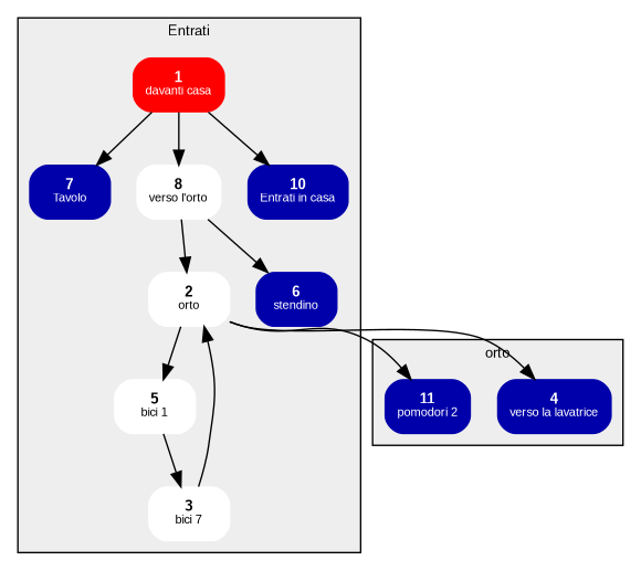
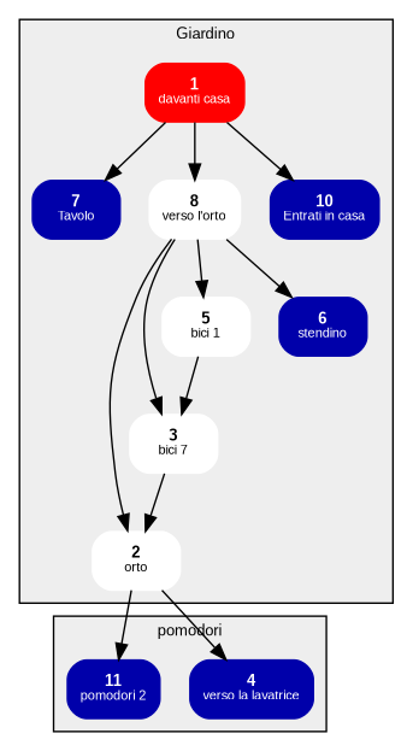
  digraph {
    fontname=arial
    fontsize=10
    node [color="#0000AA" fontcolor="#FFFFFF" fontname=arial fontsize=10 shape=box style="rounded,filled"]
    edge [fontname=arial fontsize=10]
    n1 [color="#FF0000" label=<<b>1</b><br /><font point-size="8">davanti casa</font>>]
    n2 [label=<<b>7</b><br /><font point-size="8">Tavolo</font>>]
    n3 [color=white label=<<b>8</b><br /><font point-size="8">verso l'orto</font>> fontcolor=""]
    n4 [label=<<b>10</b><br /><font point-size="8">Entrati in casa</font>>]
    n5 [color=white label=<<b>2</b><br /><font point-size="8">orto</font>> fontcolor=""]
    n6 [color=white label=<<b>3</b><br /><font point-size="8">bici 7</font>> fontcolor=""]
    n7 [color=white label=<<b>5</b><br /><font point-size="8">bici 1</font>> fontcolor=""]
    n8 [label=<<b>6</b><br /><font point-size="8">stendino</font>>]
    n9 [label=<<b>4</b><br /><font point-size="8">verso la lavatrice</font>>]
    n10 [label=<<b>11</b><br /><font point-size="8">pomodori 2</font>>]
    subgraph cluster_1 {
      color=black
      fillcolor="#EEEEEE"
-     label=Entrati
+     label=Giardino
      labelfontname=arial
      labelfontsize=14
      style=filled
      n1
      n2
      n3
      n4
      n5
      n6
      n7
      n8
    }
    subgraph cluster_2 {
      color=black
      fillcolor="#EEEEEE"
-     label=orto
+     label=pomodori
      labelfontname=arial
      labelfontsize=14
      style=filled
      n9
      n10
    }
    n1 -> n2
    n1 -> n3
    n1 -> n4
    n3 -> n5
-   n5 -> n7
+   n3 -> n6
+   n3 -> n7
    n3 -> n8
    n5 -> n9
    n5 -> n10
    n6 -> n5
    n7 -> n6
  }
